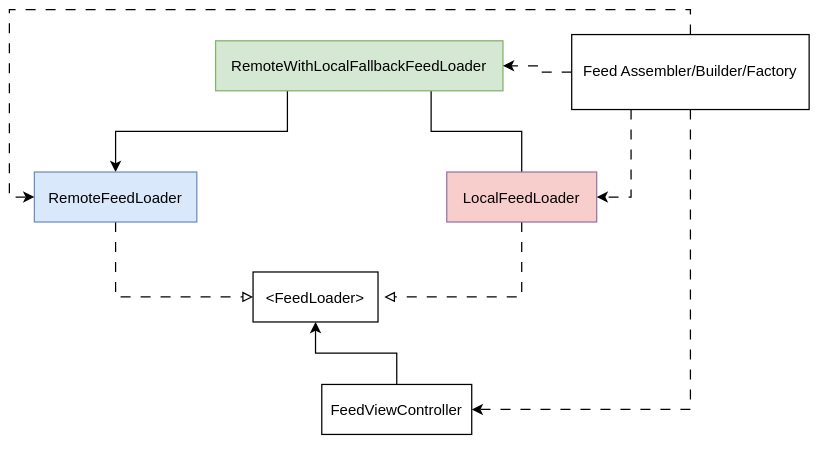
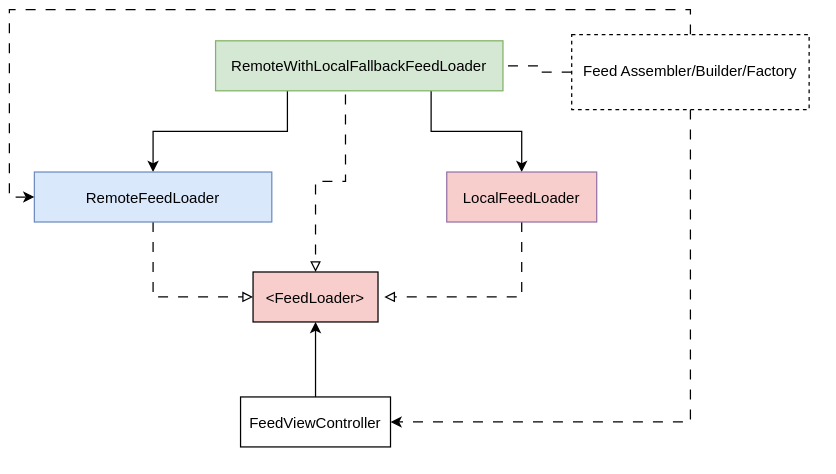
  <mxCell id="0" />
  <mxCell id="1" parent="0" />
- <mxCell id="2" style="edgeStyle=orthogonalEdgeStyle;rounded=0;orthogonalLoop=1;jettySize=auto;html=1;exitX=0.75;exitY=1;exitDx=0;exitDy=0;entryX=0.5;entryY=0;entryDx=0;entryDy=0;endArrow=none;" edge="1" parent="1" source="4" target="11"><mxGeometry relative="1" as="geometry" /></mxCell>
+ <mxCell id="2" style="edgeStyle=orthogonalEdgeStyle;rounded=0;orthogonalLoop=1;jettySize=auto;html=1;exitX=0.75;exitY=1;exitDx=0;exitDy=0;entryX=0.5;entryY=0;entryDx=0;entryDy=0;" edge="1" parent="1" source="4" target="11"><mxGeometry relative="1" as="geometry" /></mxCell>
  <mxCell id="3" style="edgeStyle=orthogonalEdgeStyle;rounded=0;orthogonalLoop=1;jettySize=auto;html=1;exitX=0.25;exitY=1;exitDx=0;exitDy=0;" edge="1" parent="1" source="4" target="9"><mxGeometry relative="1" as="geometry" /></mxCell>
  <mxCell id="4" value="&lt;p style=&quot;margin: 0px; font-style: normal; font-variant-caps: normal; font-stretch: normal; line-height: normal; font-size-adjust: none; font-kerning: auto; font-variant-alternates: normal; font-variant-ligatures: normal; font-variant-numeric: normal; font-variant-east-asian: normal; font-variant-position: normal; font-feature-settings: normal; font-optical-sizing: auto; font-variation-settings: normal;&quot;&gt;RemoteWithLocalFallbackFeedLoader&lt;/p&gt;" style="rounded=0;whiteSpace=wrap;html=1;fillColor=#d5e8d4;strokeColor=#82b366;" vertex="1" parent="1"><mxGeometry x="165" y="25" width="230" height="40" as="geometry" /></mxCell>
  <mxCell id="5" style="edgeStyle=orthogonalEdgeStyle;rounded=0;orthogonalLoop=1;jettySize=auto;html=1;exitX=0.5;exitY=0;exitDx=0;exitDy=0;entryX=0.5;entryY=1;entryDx=0;entryDy=0;" edge="1" parent="1" source="6" target="7"><mxGeometry relative="1" as="geometry" /></mxCell>
- <mxCell id="6" value="&lt;p style=&quot;margin: 0px; font-style: normal; font-variant-caps: normal; font-stretch: normal; line-height: normal; font-size-adjust: none; font-kerning: auto; font-variant-alternates: normal; font-variant-ligatures: normal; font-variant-numeric: normal; font-variant-east-asian: normal; font-variant-position: normal; font-feature-settings: normal; font-optical-sizing: auto; font-variation-settings: normal;&quot;&gt;FeedViewController&lt;/p&gt;" style="whiteSpace=wrap;html=1;" vertex="1" parent="1"><mxGeometry x="250" y="300" width="120" height="40" as="geometry" /></mxCell>
- <mxCell id="7" value="&lt;p style=&quot;margin: 0px; font-style: normal; font-variant-caps: normal; font-stretch: normal; line-height: normal; font-size-adjust: none; font-kerning: auto; font-variant-alternates: normal; font-variant-ligatures: normal; font-variant-numeric: normal; font-variant-east-asian: normal; font-variant-position: normal; font-feature-settings: normal; font-optical-sizing: auto; font-variation-settings: normal;&quot;&gt;&amp;lt;FeedLoader&amp;gt;&lt;/p&gt;" style="whiteSpace=wrap;html=1;" vertex="1" parent="1"><mxGeometry x="195" y="210" width="100" height="40" as="geometry" /></mxCell>
+ <mxCell id="6" value="&lt;p style=&quot;margin: 0px; font-style: normal; font-variant-caps: normal; font-stretch: normal; line-height: normal; font-size-adjust: none; font-kerning: auto; font-variant-alternates: normal; font-variant-ligatures: normal; font-variant-numeric: normal; font-variant-east-asian: normal; font-variant-position: normal; font-feature-settings: normal; font-optical-sizing: auto; font-variation-settings: normal;&quot;&gt;FeedViewController&lt;/p&gt;" style="whiteSpace=wrap;html=1;" vertex="1" parent="1"><mxGeometry x="185" y="310" width="120" height="40" as="geometry" /></mxCell>
+ <mxCell id="7" value="&lt;p style=&quot;margin: 0px; font-style: normal; font-variant-caps: normal; font-stretch: normal; line-height: normal; font-size-adjust: none; font-kerning: auto; font-variant-alternates: normal; font-variant-ligatures: normal; font-variant-numeric: normal; font-variant-east-asian: normal; font-variant-position: normal; font-feature-settings: normal; font-optical-sizing: auto; font-variation-settings: normal;&quot;&gt;&amp;lt;FeedLoader&amp;gt;&lt;/p&gt;" style="whiteSpace=wrap;html=1;fillColor=#f8cecc;" vertex="1" parent="1"><mxGeometry x="195" y="210" width="100" height="40" as="geometry" /></mxCell>
  <mxCell id="8" style="edgeStyle=orthogonalEdgeStyle;rounded=0;orthogonalLoop=1;jettySize=auto;html=1;exitX=0.5;exitY=1;exitDx=0;exitDy=0;entryX=0;entryY=0.5;entryDx=0;entryDy=0;dashed=1;dashPattern=8 8;endArrow=block;endFill=0;" edge="1" parent="1" source="9" target="7"><mxGeometry relative="1" as="geometry" /></mxCell>
- <mxCell id="9" value="&lt;p style=&quot;margin: 0px; font-style: normal; font-variant-caps: normal; font-stretch: normal; line-height: normal; font-size-adjust: none; font-kerning: auto; font-variant-alternates: normal; font-variant-ligatures: normal; font-variant-numeric: normal; font-variant-east-asian: normal; font-variant-position: normal; font-feature-settings: normal; font-optical-sizing: auto; font-variation-settings: normal;&quot;&gt;RemoteFeedLoader&lt;/p&gt;" style="whiteSpace=wrap;html=1;fillColor=#dae8fc;strokeColor=#6c8ebf;" vertex="1" parent="1"><mxGeometry x="20" y="130" width="130" height="40" as="geometry" /></mxCell>
+ <mxCell id="9" value="&lt;p style=&quot;margin: 0px; font-style: normal; font-variant-caps: normal; font-stretch: normal; line-height: normal; font-size-adjust: none; font-kerning: auto; font-variant-alternates: normal; font-variant-ligatures: normal; font-variant-numeric: normal; font-variant-east-asian: normal; font-variant-position: normal; font-feature-settings: normal; font-optical-sizing: auto; font-variation-settings: normal;&quot;&gt;RemoteFeedLoader&lt;/p&gt;" style="whiteSpace=wrap;html=1;fillColor=#dae8fc;strokeColor=#6c8ebf;" vertex="1" parent="1"><mxGeometry x="20" y="130" width="190" height="40" as="geometry" /></mxCell>
  <mxCell id="10" style="edgeStyle=orthogonalEdgeStyle;rounded=0;orthogonalLoop=1;jettySize=auto;html=1;dashed=1;endArrow=block;endFill=0;dashPattern=8 8;exitX=0.5;exitY=1;exitDx=0;exitDy=0;" edge="1" parent="1" source="11"><mxGeometry relative="1" as="geometry"><mxPoint x="437.5" y="190" as="sourcePoint" /><mxPoint x="300" y="230" as="targetPoint" /><Array as="points"><mxPoint x="410" y="230" /></Array></mxGeometry></mxCell>
  <mxCell id="11" value="&lt;p style=&quot;margin: 0px; font-style: normal; font-variant-caps: normal; font-stretch: normal; line-height: normal; font-size-adjust: none; font-kerning: auto; font-variant-alternates: normal; font-variant-ligatures: normal; font-variant-numeric: normal; font-variant-east-asian: normal; font-variant-position: normal; font-feature-settings: normal; font-optical-sizing: auto; font-variation-settings: normal;&quot;&gt;LocalFeedLoader&lt;/p&gt;" style="whiteSpace=wrap;html=1;fillColor=#f8cecc;strokeColor=#9673a6;" vertex="1" parent="1"><mxGeometry x="350" y="130" width="120" height="40" as="geometry" /></mxCell>
- <mxCell id="13" style="edgeStyle=orthogonalEdgeStyle;rounded=0;orthogonalLoop=1;jettySize=auto;html=1;exitX=0;exitY=0.5;exitDx=0;exitDy=0;entryX=1;entryY=0.5;entryDx=0;entryDy=0;dashed=1;dashPattern=8 8;" edge="1" parent="1" source="17" target="4"><mxGeometry relative="1" as="geometry" /></mxCell>
- <mxCell id="14" style="edgeStyle=orthogonalEdgeStyle;rounded=0;orthogonalLoop=1;jettySize=auto;html=1;exitX=0.25;exitY=1;exitDx=0;exitDy=0;entryX=1;entryY=0.5;entryDx=0;entryDy=0;dashed=1;dashPattern=8 8;" edge="1" parent="1" source="17" target="11"><mxGeometry relative="1" as="geometry" /></mxCell>
+ <mxCell id="12" style="edgeStyle=orthogonalEdgeStyle;rounded=0;orthogonalLoop=1;jettySize=auto;html=1;exitX=0.452;exitY=1.075;exitDx=0;exitDy=0;entryX=0.5;entryY=0;entryDx=0;entryDy=0;dashed=1;dashPattern=8 8;endArrow=block;endFill=0;exitPerimeter=0;" edge="1" parent="1" source="4" target="7"><mxGeometry relative="1" as="geometry"><mxPoint x="190" y="120" as="sourcePoint" /><mxPoint x="300" y="180" as="targetPoint" /></mxGeometry></mxCell>
+ <mxCell id="13" style="edgeStyle=orthogonalEdgeStyle;rounded=0;orthogonalLoop=1;jettySize=auto;html=1;exitX=0;exitY=0.5;exitDx=0;exitDy=0;entryX=1;entryY=0.5;entryDx=0;entryDy=0;dashed=1;dashPattern=8 8;endArrow=none;" edge="1" parent="1" source="17" target="4"><mxGeometry relative="1" as="geometry" /></mxCell>
  <mxCell id="15" style="edgeStyle=orthogonalEdgeStyle;rounded=0;orthogonalLoop=1;jettySize=auto;html=1;exitX=0.5;exitY=1;exitDx=0;exitDy=0;entryX=1;entryY=0.5;entryDx=0;entryDy=0;dashed=1;dashPattern=8 8;" edge="1" parent="1" source="17" target="6"><mxGeometry relative="1" as="geometry" /></mxCell>
  <mxCell id="16" style="edgeStyle=orthogonalEdgeStyle;rounded=0;orthogonalLoop=1;jettySize=auto;html=1;exitX=0.5;exitY=0;exitDx=0;exitDy=0;entryX=0;entryY=0.5;entryDx=0;entryDy=0;dashed=1;dashPattern=8 8;" edge="1" parent="1" source="17" target="9"><mxGeometry relative="1" as="geometry" /></mxCell>
- <mxCell id="17" value="Feed Assembler/Builder/Factory" style="rounded=0;whiteSpace=wrap;html=1;" vertex="1" parent="1"><mxGeometry x="450" y="20" width="190" height="60" as="geometry" /></mxCell>
+ <mxCell id="17" value="Feed Assembler/Builder/Factory" style="rounded=0;whiteSpace=wrap;html=1;dashed=1;" vertex="1" parent="1"><mxGeometry x="450" y="20" width="190" height="60" as="geometry" /></mxCell>
